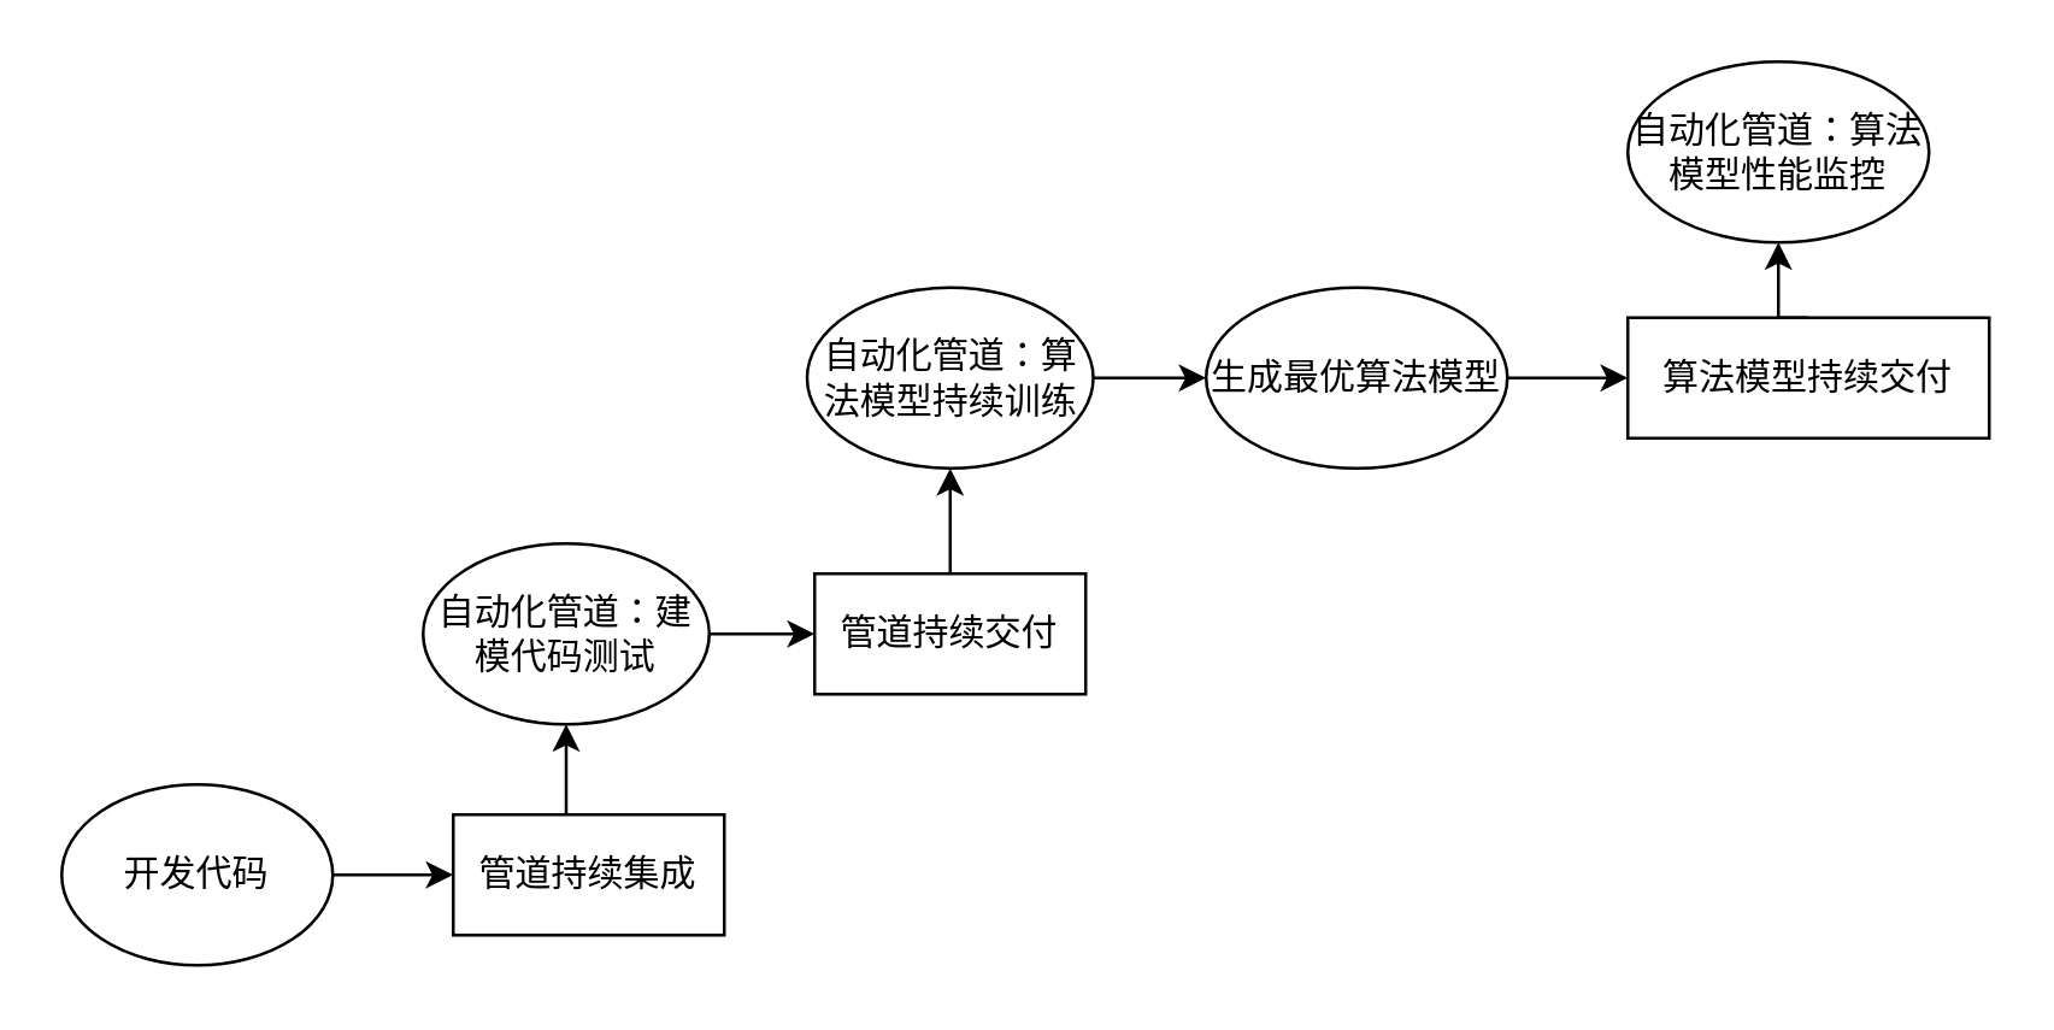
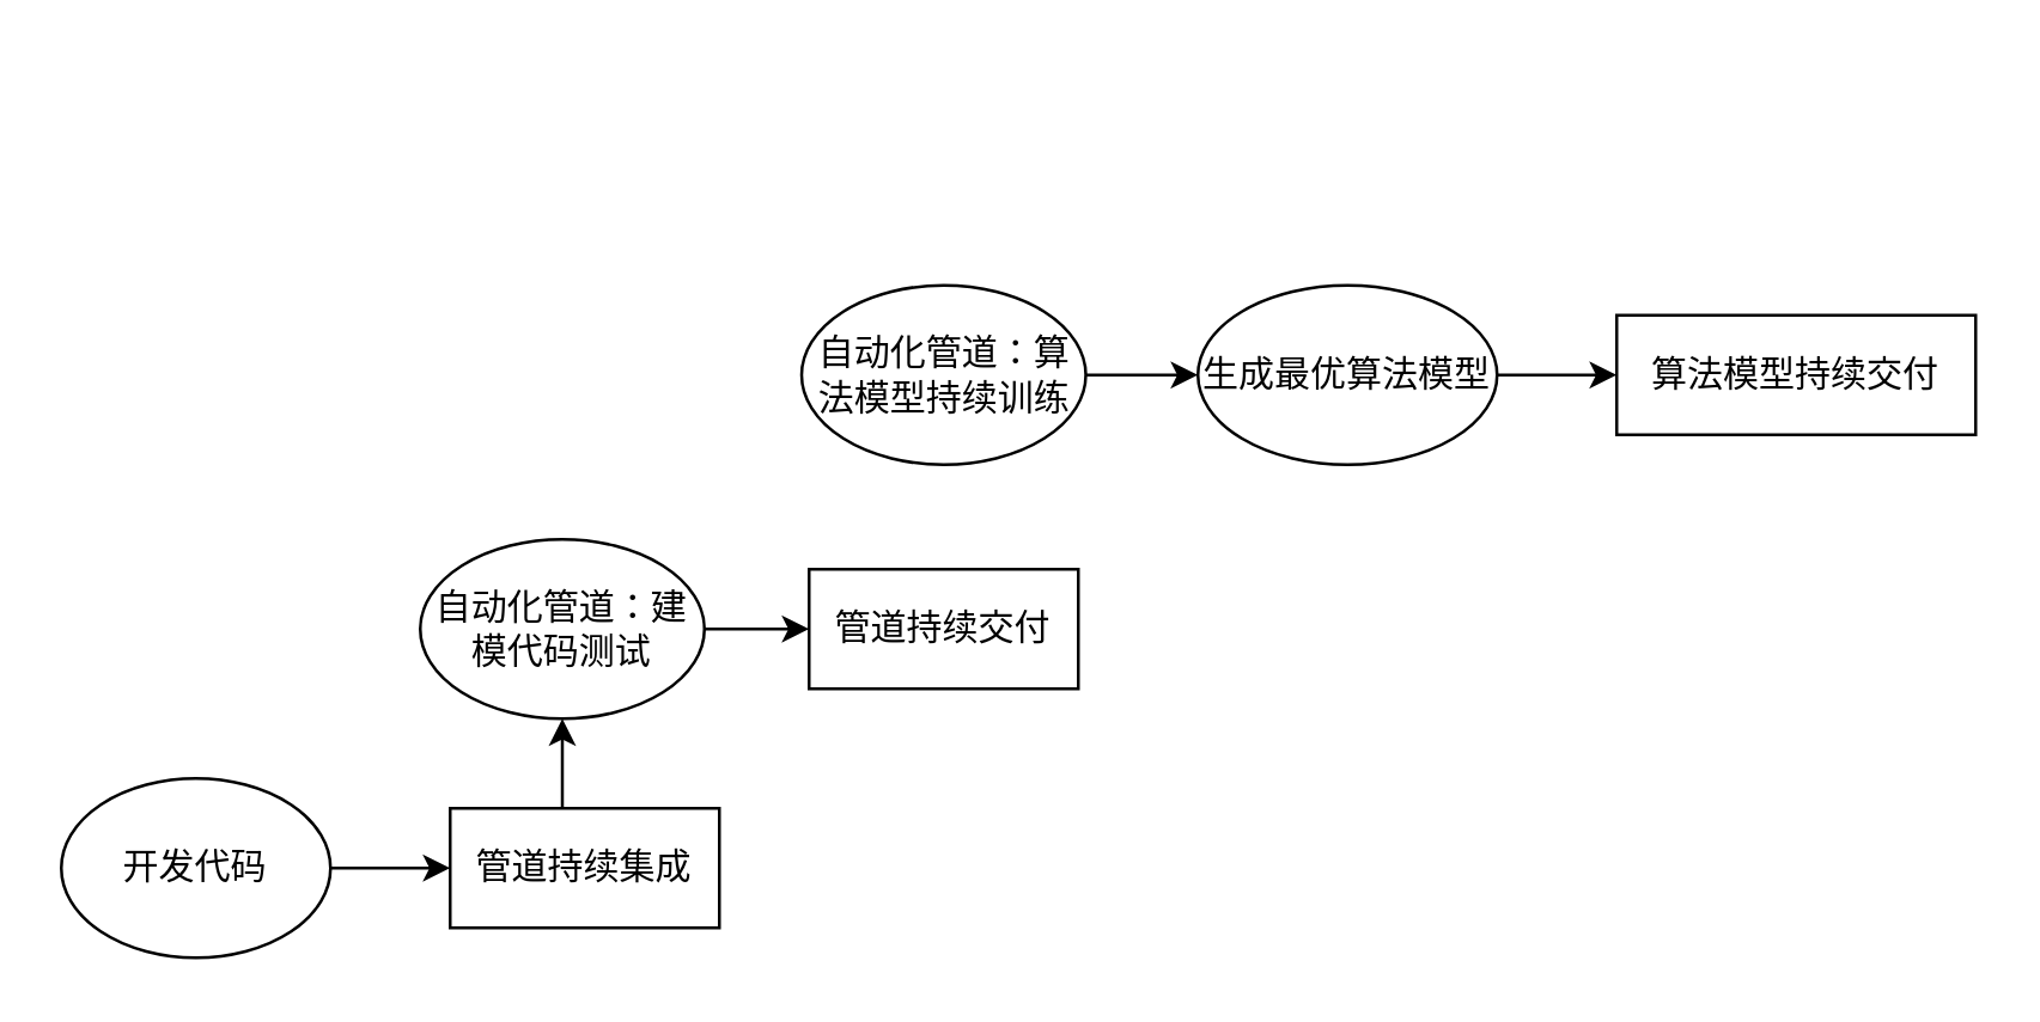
  <mxCell id="0" />
  <mxCell id="1" parent="0" />
  <mxCell id="2" style="edgeStyle=orthogonalEdgeStyle;rounded=0;orthogonalLoop=1;jettySize=auto;html=1;exitX=0.5;exitY=0;exitDx=0;exitDy=0;entryX=0.5;entryY=1;entryDx=0;entryDy=0;" edge="1" parent="1" source="3" target="11"><mxGeometry relative="1" as="geometry" /></mxCell>
  <mxCell id="3" value="&lt;div&gt;管道持续集成&lt;/div&gt;" style="rounded=0;whiteSpace=wrap;html=1;" vertex="1" parent="1"><mxGeometry x="150" y="270" width="90" height="40" as="geometry" /></mxCell>
- <mxCell id="4" style="edgeStyle=orthogonalEdgeStyle;rounded=0;orthogonalLoop=1;jettySize=auto;html=1;exitX=0.5;exitY=0;exitDx=0;exitDy=0;entryX=0.5;entryY=1;entryDx=0;entryDy=0;" edge="1" parent="1" source="5" target="13"><mxGeometry relative="1" as="geometry" /></mxCell>
  <mxCell id="5" value="&lt;div&gt;管道持续交付&lt;/div&gt;" style="rounded=0;whiteSpace=wrap;html=1;" vertex="1" parent="1"><mxGeometry x="270" y="190" width="90" height="40" as="geometry" /></mxCell>
- <mxCell id="6" style="edgeStyle=orthogonalEdgeStyle;rounded=0;orthogonalLoop=1;jettySize=auto;html=1;exitX=0.5;exitY=0;exitDx=0;exitDy=0;entryX=0.5;entryY=1;entryDx=0;entryDy=0;" edge="1" parent="1" source="7" target="16"><mxGeometry relative="1" as="geometry" /></mxCell>
  <mxCell id="7" value="&lt;div&gt;算法模型持续交付&lt;/div&gt;" style="rounded=0;whiteSpace=wrap;html=1;" vertex="1" parent="1"><mxGeometry x="540" y="105" width="120" height="40" as="geometry" /></mxCell>
  <mxCell id="8" style="edgeStyle=orthogonalEdgeStyle;rounded=0;orthogonalLoop=1;jettySize=auto;html=1;exitX=1;exitY=0.5;exitDx=0;exitDy=0;entryX=0;entryY=0.5;entryDx=0;entryDy=0;" edge="1" parent="1" source="9" target="3"><mxGeometry relative="1" as="geometry" /></mxCell>
  <mxCell id="9" value="开发代码" style="ellipse;whiteSpace=wrap;html=1;" vertex="1" parent="1"><mxGeometry x="20" y="260" width="90" height="60" as="geometry" /></mxCell>
  <mxCell id="10" style="edgeStyle=orthogonalEdgeStyle;rounded=0;orthogonalLoop=1;jettySize=auto;html=1;exitX=1;exitY=0.5;exitDx=0;exitDy=0;entryX=0;entryY=0.5;entryDx=0;entryDy=0;" edge="1" parent="1" source="11" target="5"><mxGeometry relative="1" as="geometry" /></mxCell>
  <mxCell id="11" value="&lt;div&gt;自动化管道：建模代码测试&lt;/div&gt;" style="ellipse;whiteSpace=wrap;html=1;" vertex="1" parent="1"><mxGeometry x="140" y="180" width="95" height="60" as="geometry" /></mxCell>
  <mxCell id="12" style="edgeStyle=orthogonalEdgeStyle;rounded=0;orthogonalLoop=1;jettySize=auto;html=1;exitX=1;exitY=0.5;exitDx=0;exitDy=0;entryX=0;entryY=0.5;entryDx=0;entryDy=0;" edge="1" parent="1" source="13" target="15"><mxGeometry relative="1" as="geometry" /></mxCell>
  <mxCell id="13" value="&lt;div&gt;自动化管道：算法模型持续训练&lt;/div&gt;" style="ellipse;whiteSpace=wrap;html=1;" vertex="1" parent="1"><mxGeometry x="267.5" y="95" width="95" height="60" as="geometry" /></mxCell>
  <mxCell id="14" style="edgeStyle=orthogonalEdgeStyle;rounded=0;orthogonalLoop=1;jettySize=auto;html=1;exitX=1;exitY=0.5;exitDx=0;exitDy=0;" edge="1" parent="1" source="15" target="7"><mxGeometry relative="1" as="geometry" /></mxCell>
  <mxCell id="15" value="&lt;div&gt;生成最优算法模型&lt;/div&gt;" style="ellipse;whiteSpace=wrap;html=1;" vertex="1" parent="1"><mxGeometry x="400" y="95" width="100" height="60" as="geometry" /></mxCell>
- <mxCell id="16" value="&lt;div&gt;自动化管道：算法模型性能监控&lt;/div&gt;" style="ellipse;whiteSpace=wrap;html=1;" vertex="1" parent="1"><mxGeometry x="540" y="20" width="100" height="60" as="geometry" /></mxCell>
